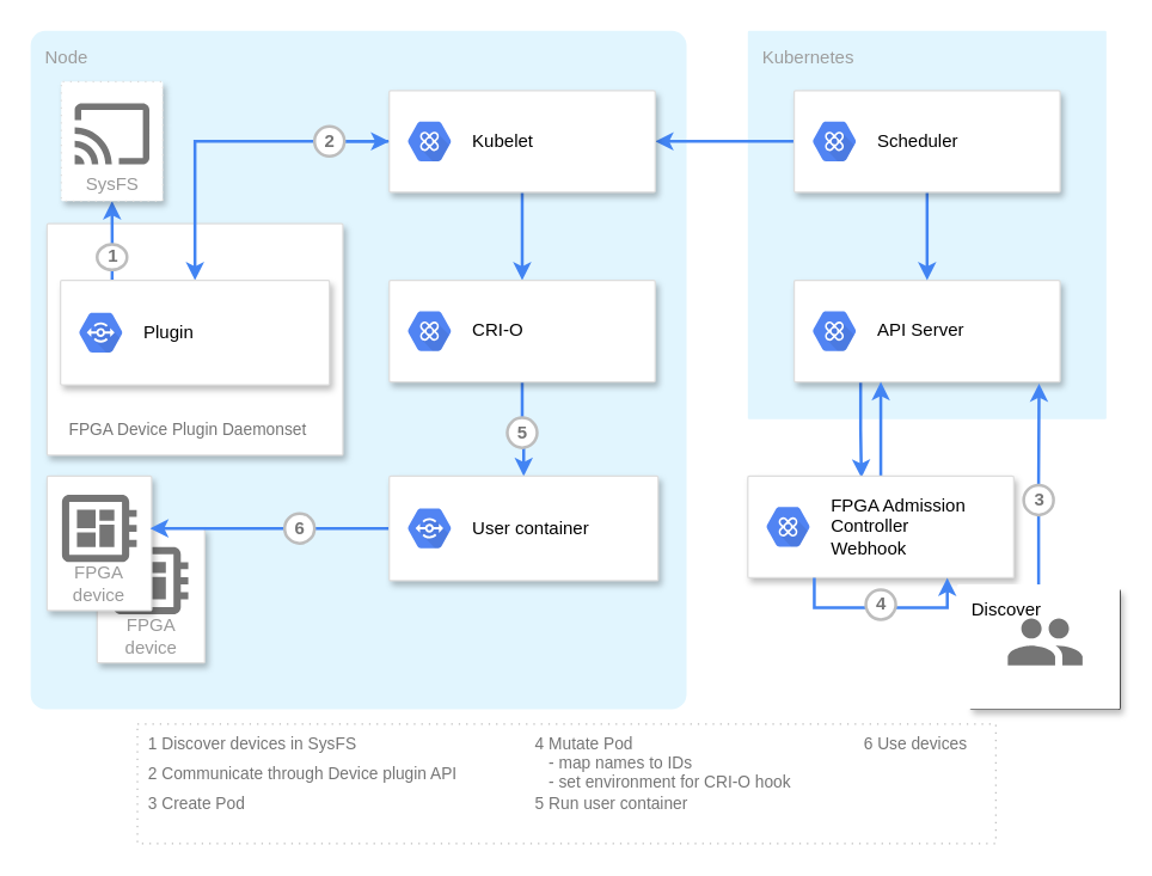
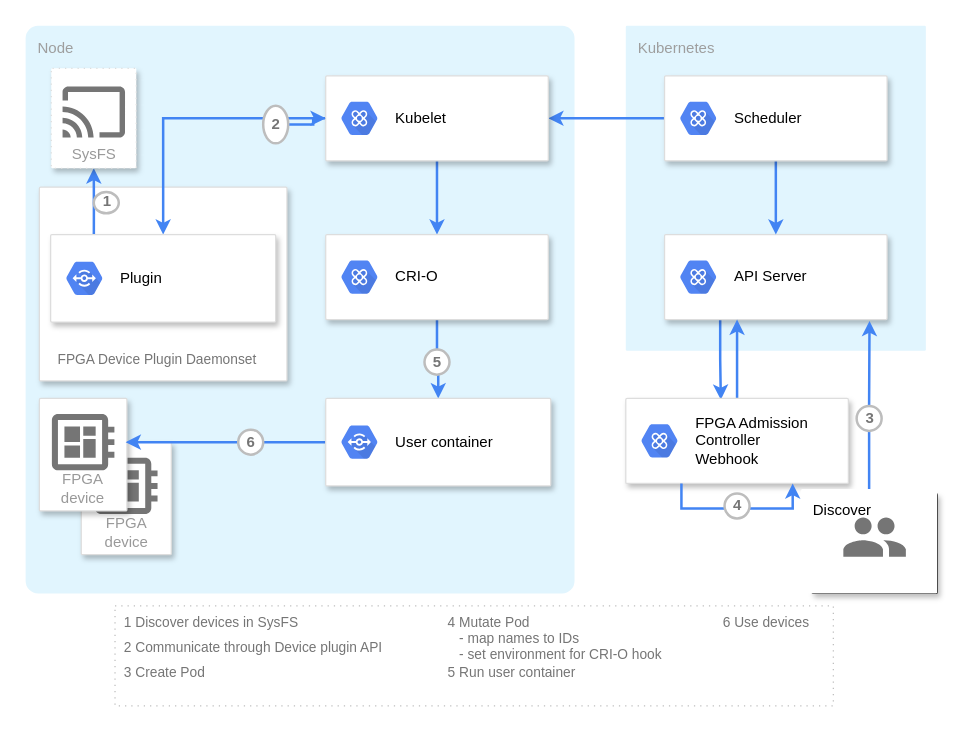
  <mxCell id="0" />
  <mxCell id="1" parent="0" />
  <mxCell id="2" value="Node" style="rounded=1;absoluteArcSize=1;arcSize=20;html=1;strokeColor=none;gradientColor=none;shadow=0;dashed=0;strokeColor=none;fontSize=12;fontColor=#9E9E9E;align=left;verticalAlign=top;spacing=10;spacingTop=-4;fillColor=#E1F5FE;" parent="1" vertex="1"><mxGeometry x="20" y="20" width="439" height="454" as="geometry" /></mxCell>
  <mxCell id="3" value="" style="strokeColor=#dddddd;fillColor=#ffffff;shadow=1;strokeWidth=1;rounded=1;absoluteArcSize=1;arcSize=2;fontSize=10;fontColor=#9E9E9E;align=center;html=1;" parent="1" vertex="1"><mxGeometry x="31" y="149" width="198" height="155" as="geometry" /></mxCell>
  <mxCell id="4" value="Kubernetes" style="rounded=1;absoluteArcSize=1;arcSize=2;html=1;strokeColor=none;gradientColor=none;shadow=0;dashed=0;strokeColor=none;fontSize=12;fontColor=#9E9E9E;align=left;verticalAlign=top;spacing=10;spacingTop=-4;fillColor=#E1F5FE;" parent="1" vertex="1"><mxGeometry x="500" y="20" width="240" height="260" as="geometry" /></mxCell>
  <mxCell id="5" value="" style="fillColor=#ffffff;strokeColor=#BDBDBD;strokeWidth=1;shadow=0;gradientColor=none;fontSize=10;fontColor=#9E9E9E;align=center;html=1;dashed=1;dashPattern=1 4;" parent="1" vertex="1" treatAsSingle="0"><mxGeometry x="91.5" y="484" width="574.5" height="80" as="geometry" /></mxCell>
  <mxCell id="6" value="&lt;div&gt;3 Create Pod&lt;/div&gt;" style="strokeColor=none;fillColor=none;fontColor=#757575;align=left;html=1;fontStyle=0;spacingLeft=5;fontSize=11;verticalAlign=top;whiteSpace=wrap;spacingRight=5;" parent="5" vertex="1"><mxGeometry width="200" height="30" relative="1" as="geometry"><mxPoint y="40" as="offset" /></mxGeometry></mxCell>
  <mxCell id="7" value="&lt;div&gt;4 Mutate Pod&lt;br&gt;&lt;/div&gt;&lt;div&gt;&amp;nbsp;&amp;nbsp; - map names to IDs&lt;br&gt;&lt;/div&gt;&lt;div&gt;&amp;nbsp;&amp;nbsp; - set environment for CRI-O hook&lt;br&gt;&lt;/div&gt;" style="strokeColor=none;fillColor=none;fontColor=#757575;align=left;html=1;fontStyle=0;spacingLeft=5;fontSize=11;verticalAlign=top;whiteSpace=wrap;spacingRight=5;" parent="5" vertex="1"><mxGeometry width="220" height="40" relative="1" as="geometry"><mxPoint x="259.5" as="offset" /></mxGeometry></mxCell>
  <mxCell id="8" value="2 Communicate through Device plugin API" style="strokeColor=none;fillColor=none;fontColor=#757575;align=left;html=1;fontStyle=0;spacingLeft=5;fontSize=11;verticalAlign=top;whiteSpace=wrap;spacingRight=5;" parent="5" vertex="1"><mxGeometry width="260" height="30" relative="1" as="geometry"><mxPoint y="20" as="offset" /></mxGeometry></mxCell>
  <mxCell id="9" value="5 Run user container" style="strokeColor=none;fillColor=none;fontColor=#757575;align=left;html=1;fontStyle=0;spacingLeft=5;fontSize=11;verticalAlign=top;whiteSpace=wrap;spacingRight=5;" parent="5" vertex="1"><mxGeometry width="230" height="30" relative="1" as="geometry"><mxPoint x="259.5" y="40" as="offset" /></mxGeometry></mxCell>
  <mxCell id="10" value="6 Use devices" style="strokeColor=none;fillColor=none;fontColor=#757575;align=left;html=1;fontStyle=0;spacingLeft=5;fontSize=11;verticalAlign=top;whiteSpace=wrap;spacingRight=5;" parent="5" vertex="1"><mxGeometry width="110" height="30" relative="1" as="geometry"><mxPoint x="479.5" as="offset" /></mxGeometry></mxCell>
  <mxCell id="11" value="1 Discover devices in SysFS" style="strokeColor=none;fillColor=none;fontColor=#757575;align=left;html=1;fontStyle=0;spacingLeft=5;fontSize=11;verticalAlign=top;whiteSpace=wrap;spacingRight=5;" parent="5" vertex="1"><mxGeometry width="240" height="30" relative="1" as="geometry"><mxPoint as="offset" /></mxGeometry></mxCell>
  <mxCell id="12" value="FPGA Device Plugin Daemonset" style="strokeColor=none;fillColor=none;fontColor=#757575;align=left;html=1;fontStyle=0;spacingLeft=5;fontSize=11;verticalAlign=top;whiteSpace=wrap;spacingRight=5;" parent="5" vertex="1"><mxGeometry width="240" height="30" relative="1" as="geometry"><mxPoint x="-52.5" y="-210" as="offset" /></mxGeometry></mxCell>
  <mxCell id="13" style="edgeStyle=orthogonalEdgeStyle;rounded=0;orthogonalLoop=1;jettySize=auto;html=1;exitX=0.25;exitY=1;exitDx=0;exitDy=0;entryX=0.427;entryY=0.015;entryDx=0;entryDy=0;entryPerimeter=0;strokeColor=#4284F3;strokeWidth=2;fontFamily=Helvetica;" parent="1" source="14" target="21" edge="1"><mxGeometry relative="1" as="geometry" /></mxCell>
  <mxCell id="14" value="" style="strokeColor=#dddddd;fillColor=#ffffff;shadow=1;strokeWidth=1;rounded=1;absoluteArcSize=1;arcSize=2;fontSize=10;fontColor=#9E9E9E;align=center;html=1;" parent="1" vertex="1" treatAsSingle="0"><mxGeometry x="531" y="187" width="178" height="68" as="geometry" /></mxCell>
  <mxCell id="15" value="&lt;font color=&quot;#000000&quot;&gt;API Server&lt;/font&gt;" style="dashed=0;connectable=0;html=1;fillColor=#5184F3;strokeColor=none;shape=mxgraph.gcp2.hexIcon;prIcon=apigee_api_platform;part=1;labelPosition=right;verticalLabelPosition=middle;align=left;verticalAlign=middle;spacingLeft=5;fontColor=#999999;fontSize=12;" parent="14" vertex="1"><mxGeometry y="0.5" width="44" height="39" relative="1" as="geometry"><mxPoint x="5" y="-19.5" as="offset" /></mxGeometry></mxCell>
  <mxCell id="16" style="edgeStyle=orthogonalEdgeStyle;rounded=0;orthogonalLoop=1;jettySize=auto;html=1;exitX=0.5;exitY=1;exitDx=0;exitDy=0;strokeColor=#4284F3;strokeWidth=2;" parent="1" source="18" target="14" edge="1"><mxGeometry relative="1" as="geometry" /></mxCell>
  <mxCell id="17" style="edgeStyle=orthogonalEdgeStyle;rounded=0;orthogonalLoop=1;jettySize=auto;html=1;exitX=0;exitY=0.5;exitDx=0;exitDy=0;entryX=1;entryY=0.5;entryDx=0;entryDy=0;strokeColor=#4284F3;strokeWidth=2;fontFamily=Helvetica;" parent="1" source="18" target="25" edge="1"><mxGeometry relative="1" as="geometry" /></mxCell>
  <mxCell id="18" value="" style="strokeColor=#dddddd;fillColor=#ffffff;shadow=1;strokeWidth=1;rounded=1;absoluteArcSize=1;arcSize=2;fontSize=10;fontColor=#9E9E9E;align=center;html=1;" parent="1" vertex="1" treatAsSingle="0"><mxGeometry x="531" y="60" width="178" height="68" as="geometry" /></mxCell>
  <mxCell id="19" value="&lt;font color=&quot;#000000&quot;&gt;Scheduler&lt;br&gt;&lt;/font&gt;" style="dashed=0;connectable=0;html=1;fillColor=#5184F3;strokeColor=none;shape=mxgraph.gcp2.hexIcon;prIcon=apigee_api_platform;part=1;labelPosition=right;verticalLabelPosition=middle;align=left;verticalAlign=middle;spacingLeft=5;fontColor=#999999;fontSize=12;" parent="18" vertex="1"><mxGeometry y="0.5" width="44" height="39" relative="1" as="geometry"><mxPoint x="5" y="-19.5" as="offset" /></mxGeometry></mxCell>
  <mxCell id="20" value="" style="edgeStyle=orthogonalEdgeStyle;rounded=0;orthogonalLoop=1;jettySize=auto;html=1;strokeColor=#4284F3;strokeWidth=2;fontFamily=Helvetica;" parent="1" source="21" target="14" edge="1"><mxGeometry relative="1" as="geometry"><Array as="points"><mxPoint x="589" y="274" /><mxPoint x="589" y="274" /></Array></mxGeometry></mxCell>
  <mxCell id="21" value="" style="strokeColor=#dddddd;fillColor=#ffffff;shadow=1;strokeWidth=1;rounded=1;absoluteArcSize=1;arcSize=2;fontSize=10;fontColor=#9E9E9E;align=center;html=1;" parent="1" vertex="1" treatAsSingle="0"><mxGeometry x="500" y="318" width="178" height="68" as="geometry" /></mxCell>
  <mxCell id="22" value="&lt;div&gt;&lt;font color=&quot;#000000&quot;&gt;FPGA Admission&lt;/font&gt;&lt;/div&gt;&lt;div&gt;&lt;font color=&quot;#000000&quot;&gt;Controller&lt;/font&gt;&lt;/div&gt;&lt;div&gt;&lt;font color=&quot;#000000&quot;&gt;Webhook&lt;br&gt;&lt;/font&gt;&lt;/div&gt;" style="dashed=0;connectable=0;html=1;fillColor=#5184F3;strokeColor=none;shape=mxgraph.gcp2.hexIcon;prIcon=apigee_api_platform;part=1;labelPosition=right;verticalLabelPosition=middle;align=left;verticalAlign=middle;spacingLeft=5;fontColor=#999999;fontSize=12;" parent="21" vertex="1"><mxGeometry y="0.5" width="44" height="39" relative="1" as="geometry"><mxPoint x="5" y="-19.5" as="offset" /></mxGeometry></mxCell>
  <mxCell id="23" style="edgeStyle=orthogonalEdgeStyle;rounded=0;orthogonalLoop=1;jettySize=auto;html=1;exitX=0;exitY=0.5;exitDx=0;exitDy=0;strokeColor=#4284F3;strokeWidth=2;fontFamily=Helvetica;" parent="1" source="25" target="28" edge="1"><mxGeometry relative="1" as="geometry" /></mxCell>
  <mxCell id="24" style="edgeStyle=orthogonalEdgeStyle;rounded=0;orthogonalLoop=1;jettySize=auto;html=1;exitX=0.5;exitY=1;exitDx=0;exitDy=0;entryX=0.5;entryY=0;entryDx=0;entryDy=0;strokeColor=#4284F3;strokeWidth=2;fontFamily=Helvetica;" parent="1" source="25" target="36" edge="1"><mxGeometry relative="1" as="geometry" /></mxCell>
  <mxCell id="25" value="" style="strokeColor=#dddddd;fillColor=#ffffff;shadow=1;strokeWidth=1;rounded=1;absoluteArcSize=1;arcSize=2;fontSize=10;fontColor=#9E9E9E;align=center;html=1;" parent="1" vertex="1" treatAsSingle="0"><mxGeometry x="260" y="60" width="178" height="68" as="geometry" /></mxCell>
  <mxCell id="26" value="&lt;font color=&quot;#000000&quot;&gt;Kubelet&lt;br&gt;&lt;/font&gt;" style="dashed=0;connectable=0;html=1;fillColor=#5184F3;strokeColor=none;shape=mxgraph.gcp2.hexIcon;prIcon=apigee_api_platform;part=1;labelPosition=right;verticalLabelPosition=middle;align=left;verticalAlign=middle;spacingLeft=5;fontColor=#999999;fontSize=12;" parent="25" vertex="1"><mxGeometry y="0.5" width="44" height="39" relative="1" as="geometry"><mxPoint x="5" y="-19.5" as="offset" /></mxGeometry></mxCell>
  <mxCell id="27" style="edgeStyle=orthogonalEdgeStyle;rounded=0;orthogonalLoop=1;jettySize=auto;html=1;exitX=0.192;exitY=0;exitDx=0;exitDy=0;entryX=0.5;entryY=1;entryDx=0;entryDy=0;strokeColor=#4284F3;strokeWidth=2;fontFamily=Helvetica;exitPerimeter=0;" parent="1" source="28" target="46" edge="1"><mxGeometry relative="1" as="geometry"><Array as="points"><mxPoint x="75" y="164" /><mxPoint x="75" y="164" /></Array></mxGeometry></mxCell>
  <mxCell id="28" value="" style="strokeColor=#dddddd;shadow=1;strokeWidth=1;rounded=1;absoluteArcSize=1;arcSize=2;fontFamily=Helvetica;" parent="1" vertex="1" treatAsSingle="0"><mxGeometry x="40" y="187" width="180" height="70" as="geometry" /></mxCell>
  <mxCell id="29" value="&lt;font color=&quot;#000000&quot;&gt;Plugin&lt;/font&gt;" style="dashed=0;connectable=0;html=1;fillColor=#5184F3;strokeColor=none;shape=mxgraph.gcp2.hexIcon;prIcon=developer_portal;part=1;labelPosition=right;verticalLabelPosition=middle;align=left;verticalAlign=middle;spacingLeft=5;fontColor=#999999;fontSize=12;" parent="28" vertex="1"><mxGeometry y="0.5" width="44" height="39" relative="1" as="geometry"><mxPoint x="5" y="-19.5" as="offset" /></mxGeometry></mxCell>
  <mxCell id="30" value="" style="edgeStyle=orthogonalEdgeStyle;rounded=0;orthogonalLoop=1;jettySize=auto;html=1;strokeColor=#4284F3;strokeWidth=2;fontFamily=Helvetica;" parent="1" source="31" target="25" edge="1"><mxGeometry relative="1" as="geometry" /></mxCell>
- <mxCell id="31" value="2" style="shape=ellipse;fillColor=#ffffff;strokeColor=#BDBDBD;strokeWidth=2;shadow=0;gradientColor=none;fontColor=#757575;align=center;html=1;fontStyle=1;spacingTop=-1;" parent="1" vertex="1"><mxGeometry x="210" y="84" width="20" height="20" as="geometry" /></mxCell>
+ <mxCell id="31" value="2" style="shape=ellipse;fillColor=#ffffff;strokeColor=#BDBDBD;strokeWidth=2;shadow=0;gradientColor=none;fontColor=#757575;align=center;html=1;fontStyle=1;spacingTop=-1;" parent="1" vertex="1"><mxGeometry x="210" y="84" width="20" height="30" as="geometry" /></mxCell>
  <mxCell id="32" value="" style="shadow=1;strokeWidth=1;rounded=1;absoluteArcSize=1;arcSize=2;labelPosition=center;verticalLabelPosition=middle;align=center;verticalAlign=bottom;spacingLeft=0;fontSize=12;whiteSpace=wrap;spacingBottom=2;" parent="1" vertex="1" treatAsSingle="0"><mxGeometry x="649" y="394" width="100" height="80" as="geometry" /></mxCell>
  <mxCell id="33" value="Discover" style="rounded=1;absoluteArcSize=1;arcSize=2;html=1;shadow=0;dashed=0;strokeColor=none;fontSize=12;align=left;verticalAlign=top;spacing=10;spacingTop=-4;" parent="32" vertex="1"><mxGeometry x="-8.736" y="-3.592" width="108.736" height="83.592" as="geometry" /></mxCell>
  <mxCell id="34" value="" style="dashed=0;connectable=0;html=1;fillColor=#757575;strokeColor=none;shape=mxgraph.gcp2.users;part=1;" parent="32" vertex="1"><mxGeometry x="0.5" width="50" height="31.5" relative="1" as="geometry"><mxPoint x="-25" y="19.25" as="offset" /></mxGeometry></mxCell>
  <mxCell id="35" style="edgeStyle=orthogonalEdgeStyle;rounded=0;orthogonalLoop=1;jettySize=auto;html=1;exitX=0.5;exitY=1;exitDx=0;exitDy=0;strokeColor=#4284F3;strokeWidth=2;fontFamily=Helvetica;" parent="1" source="36" target="44" edge="1"><mxGeometry relative="1" as="geometry" /></mxCell>
  <mxCell id="36" value="" style="strokeColor=#dddddd;fillColor=#ffffff;shadow=1;strokeWidth=1;rounded=1;absoluteArcSize=1;arcSize=2;fontSize=10;fontColor=#9E9E9E;align=center;html=1;" parent="1" vertex="1" treatAsSingle="0"><mxGeometry x="260" y="187" width="178" height="68" as="geometry" /></mxCell>
  <mxCell id="37" value="&lt;font color=&quot;#000000&quot;&gt;CRI-O&lt;br&gt;&lt;/font&gt;" style="dashed=0;connectable=0;html=1;fillColor=#5184F3;strokeColor=none;shape=mxgraph.gcp2.hexIcon;prIcon=apigee_api_platform;part=1;labelPosition=right;verticalLabelPosition=middle;align=left;verticalAlign=middle;spacingLeft=5;fontColor=#999999;fontSize=12;" parent="36" vertex="1"><mxGeometry y="0.5" width="44" height="39" relative="1" as="geometry"><mxPoint x="5" y="-19.5" as="offset" /></mxGeometry></mxCell>
  <mxCell id="38" value="&#10;&#10;&#10;&#10;&#10;FPGA &#10;device" style="strokeColor=#dddddd;shadow=1;strokeWidth=1;rounded=1;absoluteArcSize=1;arcSize=2;labelPosition=center;verticalLabelPosition=middle;align=center;verticalAlign=bottom;spacingLeft=0;fontColor=#999999;fontSize=12;whiteSpace=wrap;spacingBottom=2;spacing=1;" parent="1" vertex="1" treatAsSingle="0"><mxGeometry x="64.5" y="353" width="72" height="90" as="geometry" /></mxCell>
  <mxCell id="39" value="" style="dashed=0;connectable=0;html=1;fillColor=#757575;strokeColor=none;shape=mxgraph.gcp2.circuit_board;part=1;" parent="38" vertex="1"><mxGeometry x="0.5" width="50" height="45" relative="1" as="geometry"><mxPoint x="-25" y="12.5" as="offset" /></mxGeometry></mxCell>
  <mxCell id="40" value="&#10;&#10;&#10;&#10;&#10;FPGA &#10;device" style="strokeColor=#dddddd;shadow=1;strokeWidth=1;rounded=1;absoluteArcSize=1;arcSize=2;labelPosition=center;verticalLabelPosition=middle;align=center;verticalAlign=bottom;spacingLeft=0;fontColor=#999999;fontSize=12;whiteSpace=wrap;spacingBottom=2;spacing=1;" parent="1" vertex="1" treatAsSingle="0"><mxGeometry x="31" y="318" width="70" height="90" as="geometry" /></mxCell>
  <mxCell id="41" value="" style="dashed=0;connectable=0;html=1;fillColor=#757575;strokeColor=none;shape=mxgraph.gcp2.circuit_board;part=1;" parent="40" vertex="1"><mxGeometry x="0.5" width="50" height="45" relative="1" as="geometry"><mxPoint x="-25" y="12.5" as="offset" /></mxGeometry></mxCell>
  <mxCell id="42" value="5" style="shape=ellipse;fillColor=#ffffff;strokeColor=#BDBDBD;strokeWidth=2;shadow=0;gradientColor=none;fontColor=#757575;align=center;html=1;fontStyle=1;spacingTop=-1;" parent="1" vertex="1"><mxGeometry x="339" y="279" width="20" height="20" as="geometry" /></mxCell>
  <mxCell id="43" style="edgeStyle=orthogonalEdgeStyle;rounded=0;orthogonalLoop=1;jettySize=auto;html=1;exitX=0;exitY=0.5;exitDx=0;exitDy=0;strokeColor=#4284F3;strokeWidth=2;fontFamily=Helvetica;" parent="1" source="44" edge="1"><mxGeometry relative="1" as="geometry"><mxPoint x="100" y="353" as="targetPoint" /><Array as="points"><mxPoint x="100" y="353" /></Array></mxGeometry></mxCell>
  <mxCell id="44" value="" style="strokeColor=#dddddd;shadow=1;strokeWidth=1;rounded=1;absoluteArcSize=1;arcSize=2;fontFamily=Helvetica;" parent="1" vertex="1" treatAsSingle="0"><mxGeometry x="260" y="318" width="180" height="70" as="geometry" /></mxCell>
  <mxCell id="45" value="&lt;font color=&quot;#000000&quot;&gt;User container&lt;/font&gt;" style="dashed=0;connectable=0;html=1;fillColor=#5184F3;strokeColor=none;shape=mxgraph.gcp2.hexIcon;prIcon=developer_portal;part=1;labelPosition=right;verticalLabelPosition=middle;align=left;verticalAlign=middle;spacingLeft=5;fontColor=#999999;fontSize=12;" parent="44" vertex="1"><mxGeometry y="0.5" width="44" height="39" relative="1" as="geometry"><mxPoint x="5" y="-19.5" as="offset" /></mxGeometry></mxCell>
  <mxCell id="46" value="SysFS" style="strokeColor=#dddddd;shadow=1;strokeWidth=1;rounded=1;absoluteArcSize=1;arcSize=2;labelPosition=center;verticalLabelPosition=middle;align=center;verticalAlign=bottom;spacingLeft=0;fontColor=#999999;fontSize=12;whiteSpace=wrap;spacingBottom=2;dashed=1;dashPattern=1 4;" parent="1" vertex="1" treatAsSingle="0"><mxGeometry x="40.5" y="54" width="68" height="80" as="geometry" /></mxCell>
  <mxCell id="47" value="" style="dashed=0;connectable=0;html=1;fillColor=#757575;strokeColor=none;shape=mxgraph.gcp2.stream;part=1;" parent="46" vertex="1"><mxGeometry x="0.5" width="50" height="41" relative="1" as="geometry"><mxPoint x="-25" y="14.5" as="offset" /></mxGeometry></mxCell>
- <mxCell id="48" value="1" style="shape=ellipse;fillColor=#ffffff;strokeColor=#BDBDBD;strokeWidth=2;shadow=0;gradientColor=none;fontColor=#757575;align=center;html=1;fontStyle=1;spacingTop=-1;" parent="1" vertex="1"><mxGeometry x="64.5" y="163" width="20" height="17" as="geometry" /></mxCell>
+ <mxCell id="48" value="1" style="shape=ellipse;fillColor=#ffffff;strokeColor=#BDBDBD;strokeWidth=2;shadow=0;gradientColor=none;fontColor=#757575;align=center;html=1;fontStyle=1;spacingTop=-1;" parent="1" vertex="1"><mxGeometry x="74.5" y="153" width="20" height="17" as="geometry" /></mxCell>
  <mxCell id="49" value="6" style="shape=ellipse;fillColor=#ffffff;strokeColor=#BDBDBD;strokeWidth=2;shadow=0;gradientColor=none;fontColor=#757575;align=center;html=1;fontStyle=1;spacingTop=-1;" parent="1" vertex="1"><mxGeometry x="190" y="343" width="20" height="20" as="geometry" /></mxCell>
  <mxCell id="50" style="edgeStyle=orthogonalEdgeStyle;rounded=0;orthogonalLoop=1;jettySize=auto;html=1;exitX=0.5;exitY=0;exitDx=0;exitDy=0;entryX=0.921;entryY=1.015;entryDx=0;entryDy=0;entryPerimeter=0;strokeColor=#4284F3;strokeWidth=2;fontFamily=Helvetica;" parent="1" source="33" target="14" edge="1"><mxGeometry relative="1" as="geometry" /></mxCell>
  <mxCell id="51" value="3" style="shape=ellipse;fillColor=#ffffff;strokeColor=#BDBDBD;strokeWidth=2;shadow=0;gradientColor=none;fontColor=#757575;align=center;html=1;fontStyle=1;spacingTop=-1;" parent="1" vertex="1"><mxGeometry x="684.63" y="324" width="20" height="20" as="geometry" /></mxCell>
  <mxCell id="52" style="edgeStyle=orthogonalEdgeStyle;rounded=0;orthogonalLoop=1;jettySize=auto;html=1;exitX=0.25;exitY=1;exitDx=0;exitDy=0;entryX=0.75;entryY=1;entryDx=0;entryDy=0;strokeColor=#4284F3;strokeWidth=2;fontFamily=Helvetica;" parent="1" source="21" target="21" edge="1"><mxGeometry relative="1" as="geometry" /></mxCell>
  <mxCell id="53" value="4" style="shape=ellipse;fillColor=#ffffff;strokeColor=#BDBDBD;strokeWidth=2;shadow=0;gradientColor=none;fontColor=#757575;align=center;html=1;fontStyle=1;spacingTop=-1;" parent="1" vertex="1"><mxGeometry x="579" y="394" width="20" height="20" as="geometry" /></mxCell>
